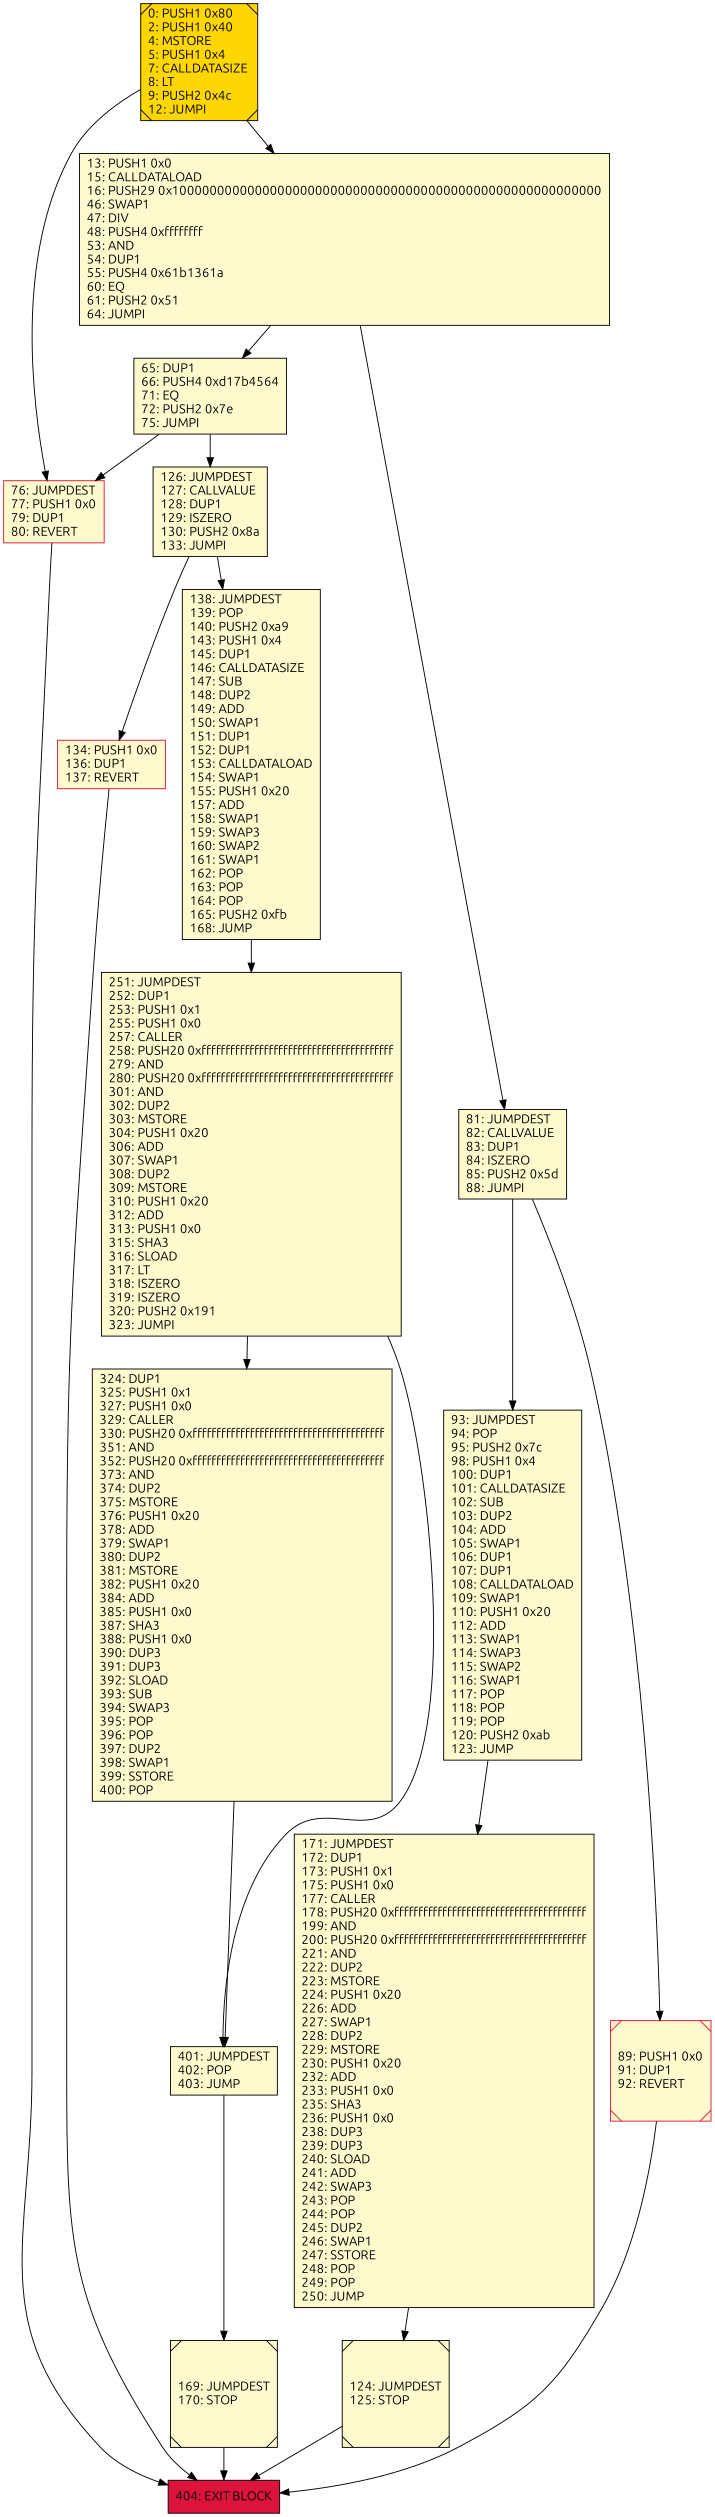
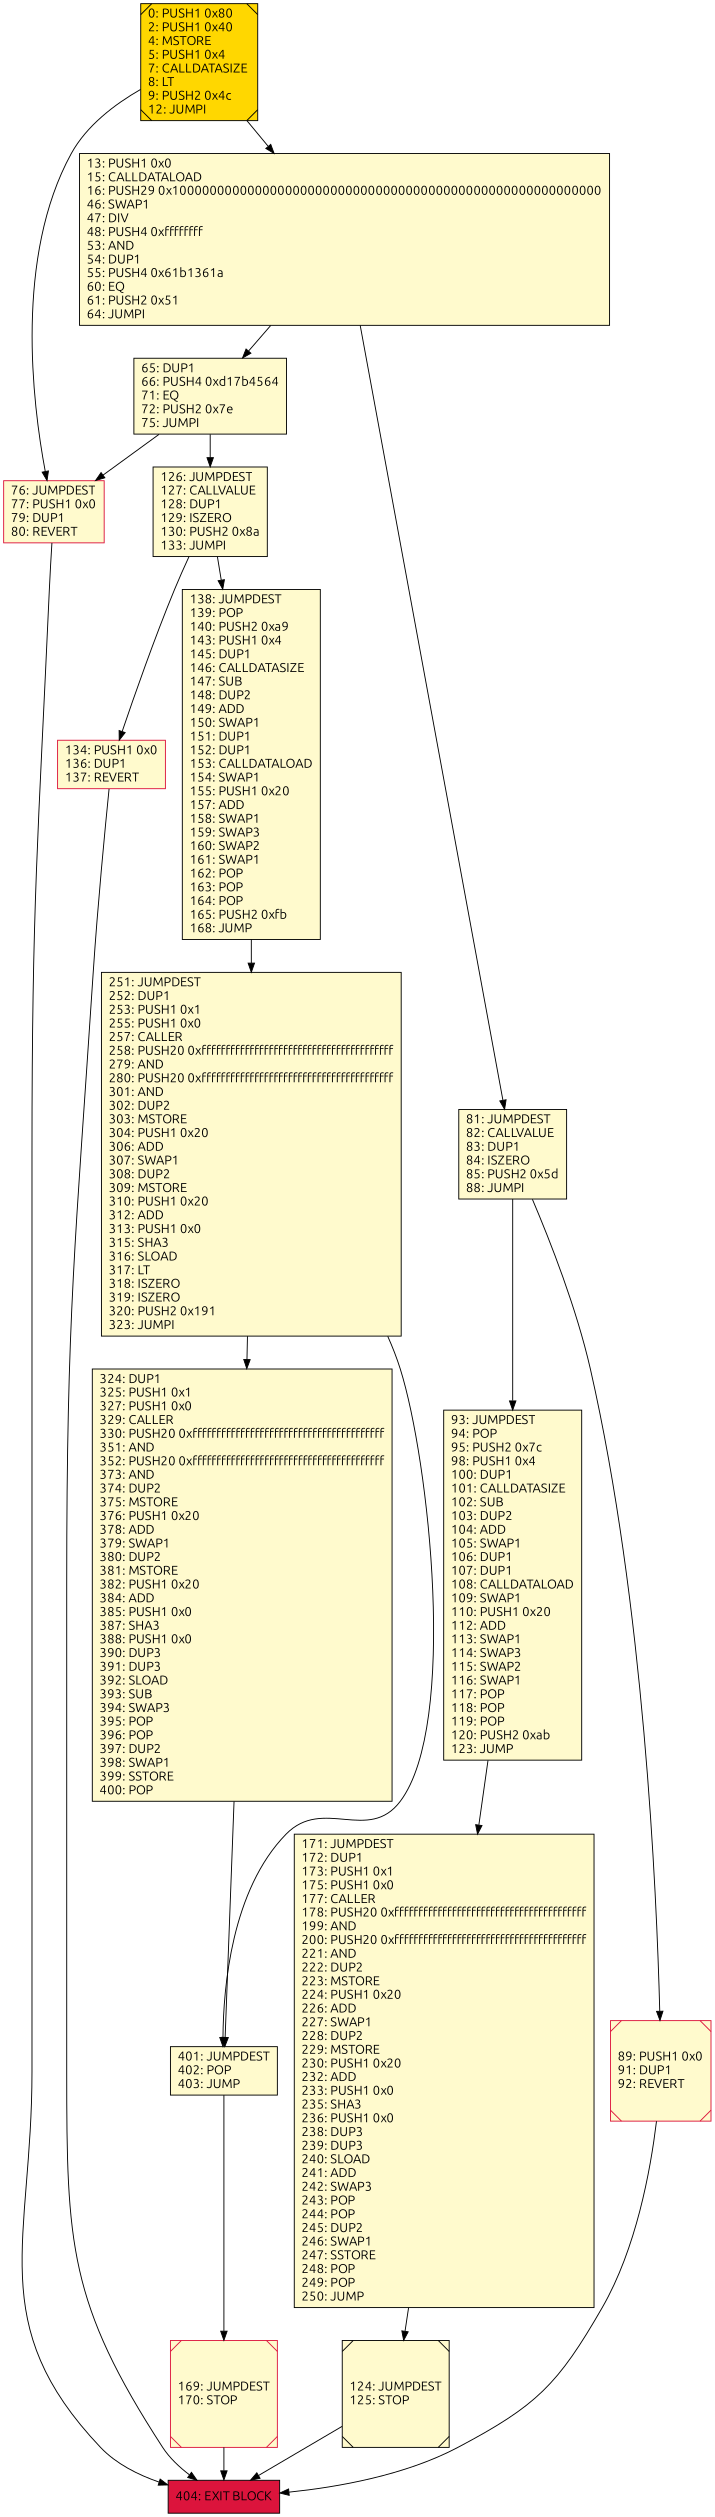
  digraph {
    fontname=Ubuntu
    rankdir=UD
    node [color=black fillcolor=lemonchiffon fontcolor=black fontname=Ubuntu shape=box style=filled]
    edge [fontname=Ubuntu]
    n1 [label="251: JUMPDEST\l252: DUP1\l253: PUSH1 0x1\l255: PUSH1 0x0\l257: CALLER\l258: PUSH20 0xffffffffffffffffffffffffffffffffffffffff\l279: AND\l280: PUSH20 0xffffffffffffffffffffffffffffffffffffffff\l301: AND\l302: DUP2\l303: MSTORE\l304: PUSH1 0x20\l306: ADD\l307: SWAP1\l308: DUP2\l309: MSTORE\l310: PUSH1 0x20\l312: ADD\l313: PUSH1 0x0\l315: SHA3\l316: SLOAD\l317: LT\l318: ISZERO\l319: ISZERO\l320: PUSH2 0x191\l323: JUMPI\l"]
    n2 [label="324: DUP1\l325: PUSH1 0x1\l327: PUSH1 0x0\l329: CALLER\l330: PUSH20 0xffffffffffffffffffffffffffffffffffffffff\l351: AND\l352: PUSH20 0xffffffffffffffffffffffffffffffffffffffff\l373: AND\l374: DUP2\l375: MSTORE\l376: PUSH1 0x20\l378: ADD\l379: SWAP1\l380: DUP2\l381: MSTORE\l382: PUSH1 0x20\l384: ADD\l385: PUSH1 0x0\l387: SHA3\l388: PUSH1 0x0\l390: DUP3\l391: DUP3\l392: SLOAD\l393: SUB\l394: SWAP3\l395: POP\l396: POP\l397: DUP2\l398: SWAP1\l399: SSTORE\l400: POP\l"]
    n3 [label="401: JUMPDEST\l402: POP\l403: JUMP\l"]
-   n4 [label="169: JUMPDEST\l170: STOP\l" shape=Msquare]
+   n4 [color=crimson label="169: JUMPDEST\l170: STOP\l" shape=Msquare]
    n5 [color=crimson label="134: PUSH1 0x0\l136: DUP1\l137: REVERT\l"]
    n6 [fillcolor=crimson label="404: EXIT BLOCK\l"]
    n7 [label="138: JUMPDEST\l139: POP\l140: PUSH2 0xa9\l143: PUSH1 0x4\l145: DUP1\l146: CALLDATASIZE\l147: SUB\l148: DUP2\l149: ADD\l150: SWAP1\l151: DUP1\l152: DUP1\l153: CALLDATALOAD\l154: SWAP1\l155: PUSH1 0x20\l157: ADD\l158: SWAP1\l159: SWAP3\l160: SWAP2\l161: SWAP1\l162: POP\l163: POP\l164: POP\l165: PUSH2 0xfb\l168: JUMP\l"]
    n8 [label="126: JUMPDEST\l127: CALLVALUE\l128: DUP1\l129: ISZERO\l130: PUSH2 0x8a\l133: JUMPI\l"]
    n9 [label="93: JUMPDEST\l94: POP\l95: PUSH2 0x7c\l98: PUSH1 0x4\l100: DUP1\l101: CALLDATASIZE\l102: SUB\l103: DUP2\l104: ADD\l105: SWAP1\l106: DUP1\l107: DUP1\l108: CALLDATALOAD\l109: SWAP1\l110: PUSH1 0x20\l112: ADD\l113: SWAP1\l114: SWAP3\l115: SWAP2\l116: SWAP1\l117: POP\l118: POP\l119: POP\l120: PUSH2 0xab\l123: JUMP\l"]
    n10 [label="171: JUMPDEST\l172: DUP1\l173: PUSH1 0x1\l175: PUSH1 0x0\l177: CALLER\l178: PUSH20 0xffffffffffffffffffffffffffffffffffffffff\l199: AND\l200: PUSH20 0xffffffffffffffffffffffffffffffffffffffff\l221: AND\l222: DUP2\l223: MSTORE\l224: PUSH1 0x20\l226: ADD\l227: SWAP1\l228: DUP2\l229: MSTORE\l230: PUSH1 0x20\l232: ADD\l233: PUSH1 0x0\l235: SHA3\l236: PUSH1 0x0\l238: DUP3\l239: DUP3\l240: SLOAD\l241: ADD\l242: SWAP3\l243: POP\l244: POP\l245: DUP2\l246: SWAP1\l247: SSTORE\l248: POP\l249: POP\l250: JUMP\l"]
    n11 [label="124: JUMPDEST\l125: STOP\l" shape=Msquare]
    n12 [label="65: DUP1\l66: PUSH4 0xd17b4564\l71: EQ\l72: PUSH2 0x7e\l75: JUMPI\l"]
    n13 [color=crimson label="76: JUMPDEST\l77: PUSH1 0x0\l79: DUP1\l80: REVERT\l"]
    n14 [label="13: PUSH1 0x0\l15: CALLDATALOAD\l16: PUSH29 0x100000000000000000000000000000000000000000000000000000000\l46: SWAP1\l47: DIV\l48: PUSH4 0xffffffff\l53: AND\l54: DUP1\l55: PUSH4 0x61b1361a\l60: EQ\l61: PUSH2 0x51\l64: JUMPI\l"]
    n15 [label="81: JUMPDEST\l82: CALLVALUE\l83: DUP1\l84: ISZERO\l85: PUSH2 0x5d\l88: JUMPI\l"]
    n16 [color=crimson label="89: PUSH1 0x0\l91: DUP1\l92: REVERT\l" shape=Msquare]
    n17 [fillcolor=gold label="0: PUSH1 0x80\l2: PUSH1 0x40\l4: MSTORE\l5: PUSH1 0x4\l7: CALLDATASIZE\l8: LT\l9: PUSH2 0x4c\l12: JUMPI\l" shape=Msquare]
    n1 -> n2
    n1 -> n3
    n2 -> n3
    n3 -> n4
    n4 -> n6
    n5 -> n6
    n7 -> n1
    n8 -> n5
    n8 -> n7
    n9 -> n10
    n10 -> n11
    n11 -> n6
    n12 -> n8
    n12 -> n13
    n13 -> n6
    n14 -> n12
    n14 -> n15
    n15 -> n9
    n15 -> n16
    n16 -> n6
    n17 -> n13
    n17 -> n14
  }
